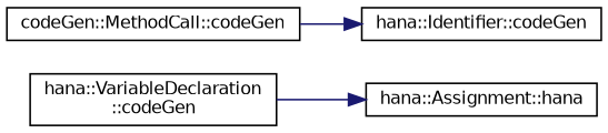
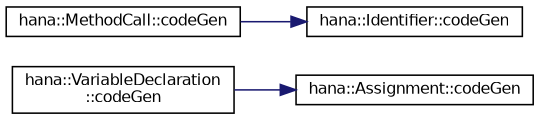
  digraph {
    rankdir=RL
    node [color=black fillcolor=white fontname=Helvetica fontsize=10 shape=record style=filled]
    edge [color=midnightblue dir=back fontname=Helvetica fontsize=10 labelfontname=Helvetica labelfontsize=10 style=solid]
-   n1 [height=0.2 label="hana::Assignment::hana" width=0.4]
+   n1 [height=0.2 label="hana::Assignment::codeGen" width=0.4]
    n2 [height=0.2 label="hana::VariableDeclaration\l::codeGen" width=0.4]
    n3 [height=0.2 label="hana::Identifier::codeGen" width=0.4]
-   n4 [height=0.2 label="codeGen::MethodCall::codeGen" width=0.4]
+   n4 [height=0.2 label="hana::MethodCall::codeGen" width=0.4]
    n1 -> n2
    n3 -> n4
  }
